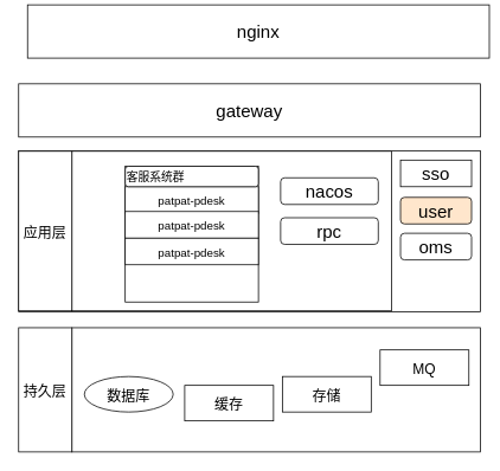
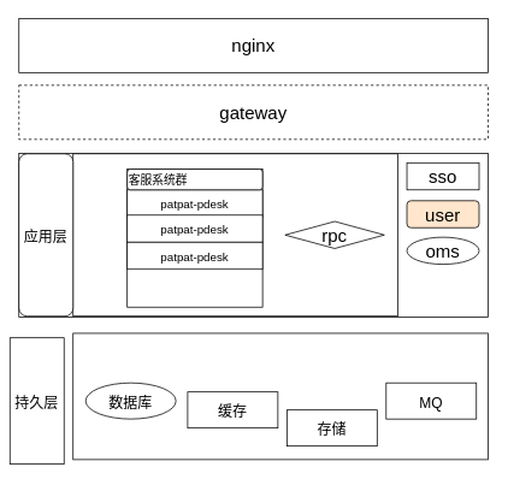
  <mxCell id="0" />
  <mxCell id="1" parent="0" />
  <mxCell id="2" value="" style="rounded=0;whiteSpace=wrap;html=1;fontSize=13;" vertex="1" parent="1"><mxGeometry x="20" y="169.5" width="520" height="181.5" as="geometry" /></mxCell>
- <mxCell id="3" value="&lt;font style=&quot;font-size: 20px&quot;&gt;nginx&lt;/font&gt;" style="rounded=0;whiteSpace=wrap;html=1;" parent="1" vertex="1"><mxGeometry x="30" y="5" width="520" height="60" as="geometry" /></mxCell>
- <mxCell id="4" value="&lt;font style=&quot;font-size: 20px&quot;&gt;gateway&lt;br&gt;&lt;/font&gt;" style="rounded=0;whiteSpace=wrap;html=1;" parent="1" vertex="1"><mxGeometry x="20" y="94" width="520" height="60" as="geometry" /></mxCell>
+ <mxCell id="3" value="&lt;font style=&quot;font-size: 20px&quot;&gt;nginx&lt;/font&gt;" style="rounded=0;whiteSpace=wrap;html=1;" parent="1" vertex="1"><mxGeometry x="20" y="20" width="520" height="60" as="geometry" /></mxCell>
+ <mxCell id="4" value="&lt;font style=&quot;font-size: 20px&quot;&gt;gateway&lt;br&gt;&lt;/font&gt;" style="rounded=0;whiteSpace=wrap;html=1;dashed=1;" parent="1" vertex="1"><mxGeometry x="20" y="94" width="520" height="60" as="geometry" /></mxCell>
  <mxCell id="5" value="" style="rounded=0;whiteSpace=wrap;html=1;" parent="1" vertex="1"><mxGeometry x="80" y="170" width="360" height="180" as="geometry" /></mxCell>
  <mxCell id="6" value="" style="rounded=0;whiteSpace=wrap;html=1;fontSize=20;" vertex="1" parent="1"><mxGeometry x="80" y="369" width="460" height="140" as="geometry" /></mxCell>
  <mxCell id="7" value="&lt;font style=&quot;font-size: 16px&quot;&gt;缓存&lt;/font&gt;" style="rounded=0;whiteSpace=wrap;html=1;fontSize=20;" vertex="1" parent="1"><mxGeometry x="207" y="434" width="100" height="40" as="geometry" /></mxCell>
  <mxCell id="8" value="sso" style="whiteSpace=wrap;html=1;fontSize=20;rounded=0;" vertex="1" parent="1"><mxGeometry x="450" y="180" width="80" height="30" as="geometry" /></mxCell>
- <mxCell id="9" value="nacos" style="rounded=1;whiteSpace=wrap;html=1;fontSize=20;" vertex="1" parent="1"><mxGeometry x="315" y="200" width="110" height="30" as="geometry" /></mxCell>
- <mxCell id="10" value="&lt;font style=&quot;font-size: 16px&quot;&gt;存储&lt;/font&gt;" style="rounded=0;whiteSpace=wrap;html=1;fontSize=20;" vertex="1" parent="1"><mxGeometry x="317" y="424" width="100" height="40" as="geometry" /></mxCell>
- <mxCell id="11" value="&lt;font style=&quot;font-size: 16px&quot;&gt;MQ&lt;/font&gt;" style="rounded=0;whiteSpace=wrap;html=1;fontSize=20;" vertex="1" parent="1"><mxGeometry x="427" y="394" width="100" height="40" as="geometry" /></mxCell>
- <mxCell id="12" value="&lt;font style=&quot;font-size: 16px&quot;&gt;持久层&lt;/font&gt;" style="rounded=0;whiteSpace=wrap;html=1;fontSize=20;align=center;" vertex="1" parent="1"><mxGeometry x="20" y="369" width="60" height="140" as="geometry" /></mxCell>
- <mxCell id="13" value="&lt;font style=&quot;font-size: 16px&quot;&gt;应用层&lt;/font&gt;" style="rounded=0;whiteSpace=wrap;html=1;fontSize=20;align=center;" vertex="1" parent="1"><mxGeometry x="20" y="170" width="60" height="180" as="geometry" /></mxCell>
+ <mxCell id="10" value="&lt;font style=&quot;font-size: 16px&quot;&gt;存储&lt;/font&gt;" style="rounded=0;whiteSpace=wrap;html=1;fontSize=20;" vertex="1" parent="1"><mxGeometry x="317" y="454" width="100" height="40" as="geometry" /></mxCell>
+ <mxCell id="11" value="&lt;font style=&quot;font-size: 16px&quot;&gt;MQ&lt;/font&gt;" style="rounded=0;whiteSpace=wrap;html=1;fontSize=20;" vertex="1" parent="1"><mxGeometry x="427" y="424" width="100" height="40" as="geometry" /></mxCell>
+ <mxCell id="12" value="&lt;font style=&quot;font-size: 16px&quot;&gt;持久层&lt;/font&gt;" style="rounded=0;whiteSpace=wrap;html=1;fontSize=20;align=center;" vertex="1" parent="1"><mxGeometry x="10" y="374" width="60" height="140" as="geometry" /></mxCell>
+ <mxCell id="13" value="&lt;font style=&quot;font-size: 16px&quot;&gt;应用层&lt;/font&gt;" style="whiteSpace=wrap;html=1;fontSize=20;align=center;rounded=1;" vertex="1" parent="1"><mxGeometry x="20" y="170" width="60" height="180" as="geometry" /></mxCell>
  <mxCell id="14" value="" style="rounded=0;whiteSpace=wrap;html=1;fontSize=16;" vertex="1" parent="1"><mxGeometry x="140" y="187" width="150" height="153" as="geometry" /></mxCell>
  <mxCell id="15" value="&lt;font style=&quot;font-size: 13px&quot;&gt;patpat-pdesk&lt;/font&gt;" style="rounded=0;whiteSpace=wrap;html=1;fontSize=16;" vertex="1" parent="1"><mxGeometry x="140" y="210" width="150" height="30" as="geometry" /></mxCell>
  <mxCell id="16" value="&lt;span style=&quot;font-size: 16px&quot;&gt;数据库&lt;/span&gt;" style="ellipse;whiteSpace=wrap;html=1;fontSize=20;" vertex="1" parent="1"><mxGeometry x="94" y="424" width="100" height="40" as="geometry" /></mxCell>
  <mxCell id="17" value="user" style="rounded=1;whiteSpace=wrap;html=1;fontSize=20;fillColor=#ffe6cc;" vertex="1" parent="1"><mxGeometry x="450" y="222" width="80" height="30" as="geometry" /></mxCell>
- <mxCell id="18" value="oms" style="rounded=1;whiteSpace=wrap;html=1;fontSize=20;" vertex="1" parent="1"><mxGeometry x="450" y="262.5" width="80" height="30" as="geometry" /></mxCell>
+ <mxCell id="18" value="oms" style="ellipse;whiteSpace=wrap;html=1;fontSize=20;" vertex="1" parent="1"><mxGeometry x="450" y="262.5" width="80" height="30" as="geometry" /></mxCell>
  <mxCell id="19" value="&lt;font style=&quot;font-size: 13px&quot;&gt;patpat-pdesk&lt;/font&gt;" style="rounded=0;whiteSpace=wrap;html=1;fontSize=16;" vertex="1" parent="1"><mxGeometry x="140" y="238" width="150" height="30" as="geometry" /></mxCell>
  <mxCell id="20" value="&lt;font style=&quot;font-size: 13px&quot;&gt;patpat-pdesk&lt;/font&gt;" style="rounded=0;whiteSpace=wrap;html=1;fontSize=16;" vertex="1" parent="1"><mxGeometry x="140" y="268" width="150" height="30" as="geometry" /></mxCell>
  <mxCell id="21" value="&lt;font style=&quot;font-size: 13px&quot;&gt;客服系统群&lt;/font&gt;" style="whiteSpace=wrap;html=1;fontSize=13;align=left;rounded=1;" vertex="1" parent="1"><mxGeometry x="140" y="187" width="150" height="23" as="geometry" /></mxCell>
- <mxCell id="22" value="rpc" style="rounded=1;whiteSpace=wrap;html=1;fontSize=20;" vertex="1" parent="1"><mxGeometry x="315" y="245" width="110" height="30" as="geometry" /></mxCell>
+ <mxCell id="22" value="rpc" style="rhombus;whiteSpace=wrap;html=1;fontSize=20;" vertex="1" parent="1"><mxGeometry x="315" y="245" width="110" height="30" as="geometry" /></mxCell>
